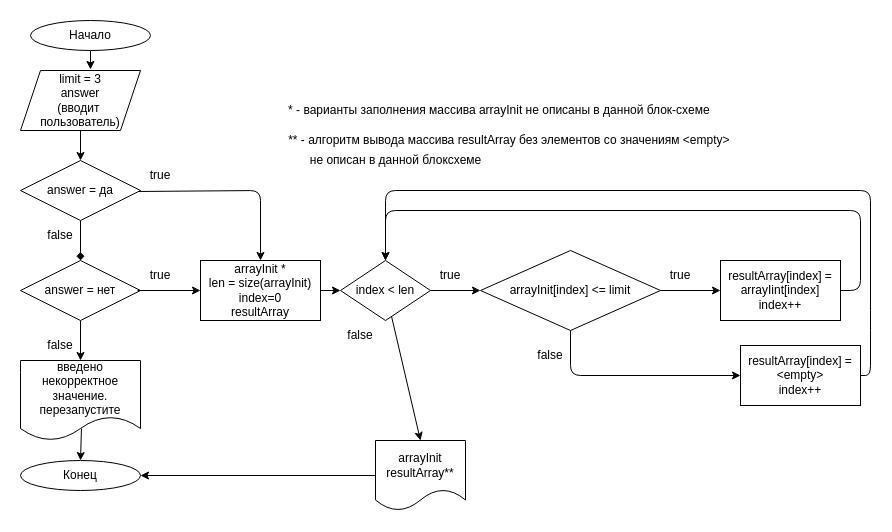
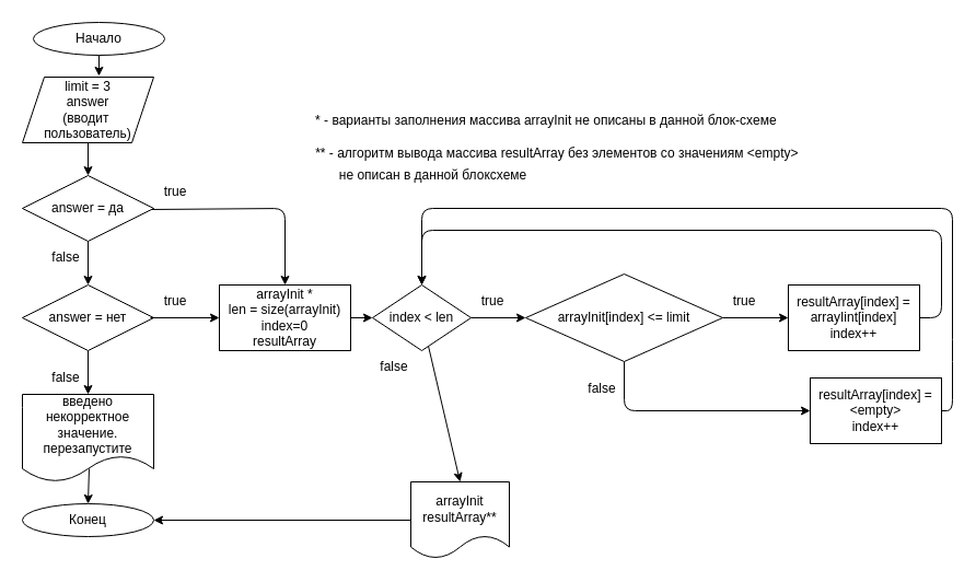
  <mxCell id="0" />
  <mxCell id="1" parent="0" />
  <mxCell id="2" style="edgeStyle=none;html=1;exitX=0.5;exitY=1;exitDx=0;exitDy=0;entryX=0.583;entryY=-0.017;entryDx=0;entryDy=0;entryPerimeter=0;" edge="1" parent="1" source="3" target="5"><mxGeometry relative="1" as="geometry" /></mxCell>
  <mxCell id="3" value="Начало" style="ellipse;whiteSpace=wrap;html=1;" vertex="1" parent="1"><mxGeometry x="30" y="20" width="120" height="30" as="geometry" /></mxCell>
  <mxCell id="4" style="edgeStyle=none;html=1;exitX=0.5;exitY=1;exitDx=0;exitDy=0;" edge="1" parent="1" source="5"><mxGeometry relative="1" as="geometry"><mxPoint x="80" y="160" as="targetPoint" /></mxGeometry></mxCell>
  <mxCell id="5" value="limit = 3&lt;br&gt;answer&lt;br&gt;(вводит&amp;nbsp; пользователь)" style="shape=parallelogram;perimeter=parallelogramPerimeter;whiteSpace=wrap;html=1;fixedSize=1;" vertex="1" parent="1"><mxGeometry x="20" y="70" width="120" height="60" as="geometry" /></mxCell>
- <mxCell id="6" style="edgeStyle=none;html=1;exitX=0.5;exitY=1;exitDx=0;exitDy=0;entryX=0.5;entryY=0;entryDx=0;entryDy=0;endArrow=diamond;" edge="1" parent="1" source="7" target="9"><mxGeometry relative="1" as="geometry" /></mxCell>
+ <mxCell id="6" style="edgeStyle=none;html=1;exitX=0.5;exitY=1;exitDx=0;exitDy=0;entryX=0.5;entryY=0;entryDx=0;entryDy=0;" edge="1" parent="1" source="7" target="9"><mxGeometry relative="1" as="geometry" /></mxCell>
  <mxCell id="7" value="answer = да" style="rhombus;whiteSpace=wrap;html=1;" vertex="1" parent="1"><mxGeometry x="20" y="160" width="120" height="60" as="geometry" /></mxCell>
  <mxCell id="8" style="edgeStyle=none;html=1;exitX=0.5;exitY=1;exitDx=0;exitDy=0;entryX=0.5;entryY=0;entryDx=0;entryDy=0;" edge="1" parent="1" source="9" target="11"><mxGeometry relative="1" as="geometry" /></mxCell>
  <mxCell id="9" value="answer = нет" style="rhombus;whiteSpace=wrap;html=1;" vertex="1" parent="1"><mxGeometry x="20" y="260" width="120" height="60" as="geometry" /></mxCell>
  <mxCell id="10" style="edgeStyle=none;html=1;entryX=0.5;entryY=0;entryDx=0;entryDy=0;exitX=0.508;exitY=0.85;exitDx=0;exitDy=0;exitPerimeter=0;" edge="1" parent="1" source="11" target="18"><mxGeometry relative="1" as="geometry"><mxPoint x="80" y="440" as="sourcePoint" /></mxGeometry></mxCell>
  <mxCell id="11" value="введено некорректное значение.&lt;br&gt;перезапустите" style="shape=document;whiteSpace=wrap;html=1;boundedLbl=1;" vertex="1" parent="1"><mxGeometry x="20" y="360" width="120" height="80" as="geometry" /></mxCell>
  <mxCell id="12" style="edgeStyle=none;html=1;entryX=0.5;entryY=0;entryDx=0;entryDy=0;exitX=0.133;exitY=1.033;exitDx=0;exitDy=0;exitPerimeter=0;" edge="1" parent="1" source="13" target="20"><mxGeometry relative="1" as="geometry"><Array as="points"><mxPoint x="260" y="190" /></Array></mxGeometry></mxCell>
  <mxCell id="13" value="true" style="text;html=1;strokeColor=none;fillColor=none;align=center;verticalAlign=middle;whiteSpace=wrap;rounded=0;" vertex="1" parent="1"><mxGeometry x="130" y="160" width="60" height="30" as="geometry" /></mxCell>
  <mxCell id="14" style="edgeStyle=none;html=1;entryX=0;entryY=0.5;entryDx=0;entryDy=0;exitX=0.117;exitY=1;exitDx=0;exitDy=0;exitPerimeter=0;" edge="1" parent="1" source="15" target="20"><mxGeometry relative="1" as="geometry"><mxPoint x="130" y="290" as="sourcePoint" /></mxGeometry></mxCell>
  <mxCell id="15" value="true" style="text;html=1;strokeColor=none;fillColor=none;align=center;verticalAlign=middle;whiteSpace=wrap;rounded=0;" vertex="1" parent="1"><mxGeometry x="130" y="260" width="60" height="30" as="geometry" /></mxCell>
  <mxCell id="16" value="false" style="text;html=1;strokeColor=none;fillColor=none;align=center;verticalAlign=middle;whiteSpace=wrap;rounded=0;" vertex="1" parent="1"><mxGeometry x="30" y="220" width="60" height="30" as="geometry" /></mxCell>
  <mxCell id="17" value="false" style="text;html=1;strokeColor=none;fillColor=none;align=center;verticalAlign=middle;whiteSpace=wrap;rounded=0;" vertex="1" parent="1"><mxGeometry x="30" y="330" width="60" height="30" as="geometry" /></mxCell>
  <mxCell id="18" value="Конец" style="ellipse;whiteSpace=wrap;html=1;" vertex="1" parent="1"><mxGeometry x="20" y="460" width="120" height="30" as="geometry" /></mxCell>
  <mxCell id="19" style="edgeStyle=none;html=1;exitX=1;exitY=0.5;exitDx=0;exitDy=0;entryX=0;entryY=0.5;entryDx=0;entryDy=0;" edge="1" parent="1" source="20" target="22"><mxGeometry relative="1" as="geometry" /></mxCell>
  <mxCell id="20" value="arrayInit *&lt;br&gt;len = size(arrayInit)&lt;br&gt;index=0&lt;br&gt;resultArray" style="rounded=0;whiteSpace=wrap;html=1;" vertex="1" parent="1"><mxGeometry x="200" y="260" width="120" height="60" as="geometry" /></mxCell>
  <mxCell id="21" style="edgeStyle=none;html=1;entryX=0.5;entryY=0;entryDx=0;entryDy=0;" edge="1" parent="1" source="22" target="32"><mxGeometry relative="1" as="geometry" /></mxCell>
  <mxCell id="22" value="index &amp;lt; len" style="rhombus;whiteSpace=wrap;html=1;" vertex="1" parent="1"><mxGeometry x="340" y="260" width="90" height="60" as="geometry" /></mxCell>
  <mxCell id="23" value="true" style="text;html=1;strokeColor=none;fillColor=none;align=center;verticalAlign=middle;whiteSpace=wrap;rounded=0;" vertex="1" parent="1"><mxGeometry x="420" y="260" width="60" height="30" as="geometry" /></mxCell>
  <mxCell id="24" style="edgeStyle=none;html=1;entryX=0;entryY=0.5;entryDx=0;entryDy=0;" edge="1" parent="1" source="25" target="36"><mxGeometry relative="1" as="geometry"><mxPoint x="620" y="417.98" as="targetPoint" /><Array as="points"><mxPoint x="570" y="375" /></Array></mxGeometry></mxCell>
  <mxCell id="25" value="arrayInit[index] &amp;lt;= limit" style="rhombus;whiteSpace=wrap;html=1;" vertex="1" parent="1"><mxGeometry x="480" y="250" width="180" height="80" as="geometry" /></mxCell>
  <mxCell id="26" style="edgeStyle=none;html=1;entryX=0;entryY=0.5;entryDx=0;entryDy=0;" edge="1" parent="1" target="25"><mxGeometry relative="1" as="geometry"><mxPoint x="430" y="290" as="sourcePoint" /><mxPoint x="460" y="350" as="targetPoint" /></mxGeometry></mxCell>
  <mxCell id="27" style="edgeStyle=none;html=1;entryX=0;entryY=0.5;entryDx=0;entryDy=0;exitX=1;exitY=0.5;exitDx=0;exitDy=0;" edge="1" parent="1" source="25"><mxGeometry relative="1" as="geometry"><mxPoint x="670" y="330" as="sourcePoint" /><mxPoint x="720" y="290" as="targetPoint" /></mxGeometry></mxCell>
  <mxCell id="28" value="true" style="text;html=1;strokeColor=none;fillColor=none;align=center;verticalAlign=middle;whiteSpace=wrap;rounded=0;" vertex="1" parent="1"><mxGeometry x="650" y="260" width="60" height="30" as="geometry" /></mxCell>
  <mxCell id="29" style="edgeStyle=none;html=1;exitX=1;exitY=0.5;exitDx=0;exitDy=0;entryX=0.5;entryY=0;entryDx=0;entryDy=0;" edge="1" parent="1" source="30" target="22"><mxGeometry relative="1" as="geometry"><Array as="points"><mxPoint x="860" y="290" /><mxPoint x="860" y="210" /><mxPoint x="385" y="210" /></Array></mxGeometry></mxCell>
  <mxCell id="30" value="resultArray[index] = arrayIint[index]&lt;br&gt;index++" style="rounded=0;whiteSpace=wrap;html=1;" vertex="1" parent="1"><mxGeometry x="720" y="260" width="120" height="60" as="geometry" /></mxCell>
  <mxCell id="31" style="edgeStyle=none;html=1;entryX=1;entryY=0.5;entryDx=0;entryDy=0;" edge="1" parent="1" source="32" target="18"><mxGeometry relative="1" as="geometry"><mxPoint x="330" y="475" as="targetPoint" /></mxGeometry></mxCell>
  <mxCell id="32" value="arrayInit&lt;br&gt;resultArray**" style="shape=document;whiteSpace=wrap;html=1;boundedLbl=1;" vertex="1" parent="1"><mxGeometry x="375" y="440" width="90" height="70" as="geometry" /></mxCell>
  <mxCell id="33" value="false" style="text;html=1;strokeColor=none;fillColor=none;align=center;verticalAlign=middle;whiteSpace=wrap;rounded=0;" vertex="1" parent="1"><mxGeometry x="330" y="320" width="60" height="30" as="geometry" /></mxCell>
  <mxCell id="34" value="false" style="text;html=1;strokeColor=none;fillColor=none;align=center;verticalAlign=middle;whiteSpace=wrap;rounded=0;" vertex="1" parent="1"><mxGeometry x="520" y="340" width="60" height="30" as="geometry" /></mxCell>
  <mxCell id="35" style="edgeStyle=none;html=1;entryX=0.5;entryY=0;entryDx=0;entryDy=0;" edge="1" parent="1" source="36" target="22"><mxGeometry relative="1" as="geometry"><Array as="points"><mxPoint x="870" y="375" /><mxPoint x="870" y="320" /><mxPoint x="870" y="190" /><mxPoint x="385" y="190" /></Array></mxGeometry></mxCell>
  <mxCell id="36" value="resultArray[index] = &amp;lt;empty&amp;gt;&lt;br&gt;index++" style="rounded=0;whiteSpace=wrap;html=1;" vertex="1" parent="1"><mxGeometry x="740" y="345" width="120" height="60" as="geometry" /></mxCell>
  <mxCell id="37" value="** - алгоритм вывода массива resultArray без элементов со значениям &amp;lt;empty&amp;gt;&amp;nbsp;" style="text;html=1;align=center;verticalAlign=middle;resizable=0;points=[];autosize=1;strokeColor=none;fillColor=none;" vertex="1" parent="1"><mxGeometry x="280" y="130" width="460" height="20" as="geometry" /></mxCell>
  <mxCell id="38" value="* - варианты заполнения массива arrayInit не описаны в данной блок-схеме&amp;nbsp;" style="text;html=1;align=center;verticalAlign=middle;resizable=0;points=[];autosize=1;strokeColor=none;fillColor=none;" vertex="1" parent="1"><mxGeometry x="280" y="100" width="440" height="20" as="geometry" /></mxCell>
  <mxCell id="39" value="&amp;nbsp;не описан в данной блоксхеме&amp;nbsp;" style="text;html=1;align=center;verticalAlign=middle;resizable=0;points=[];autosize=1;strokeColor=none;fillColor=none;" vertex="1" parent="1"><mxGeometry x="300" y="150" width="190" height="20" as="geometry" /></mxCell>
